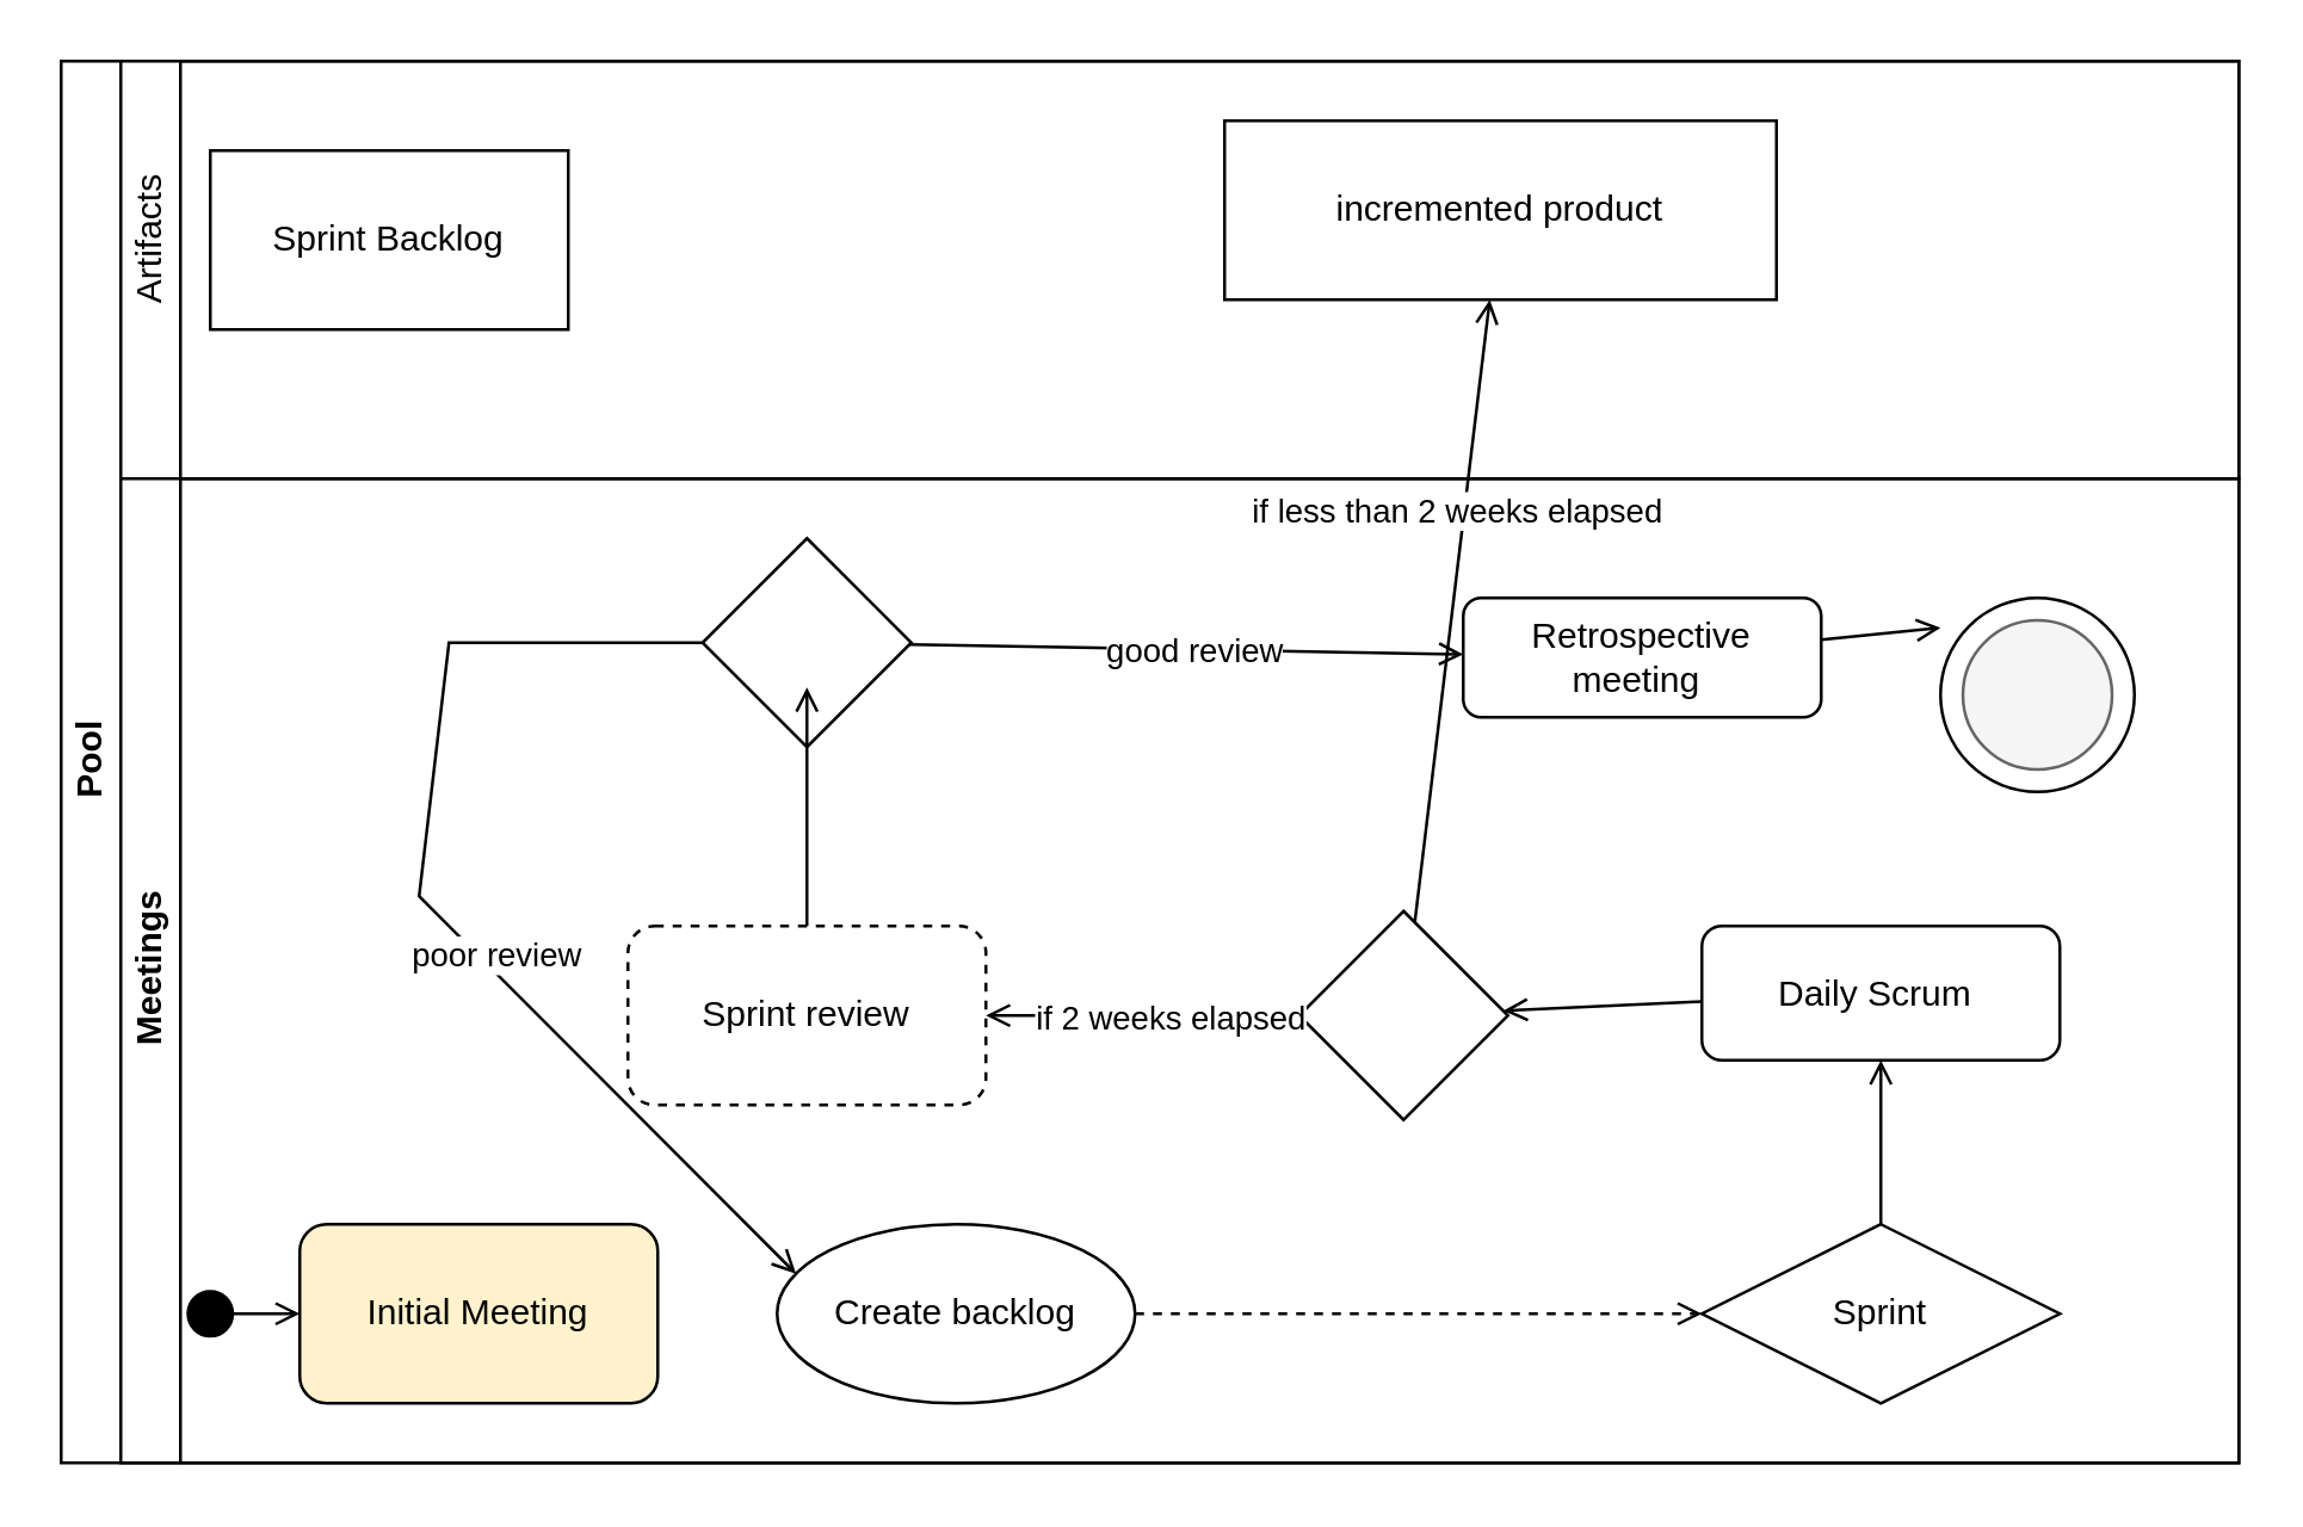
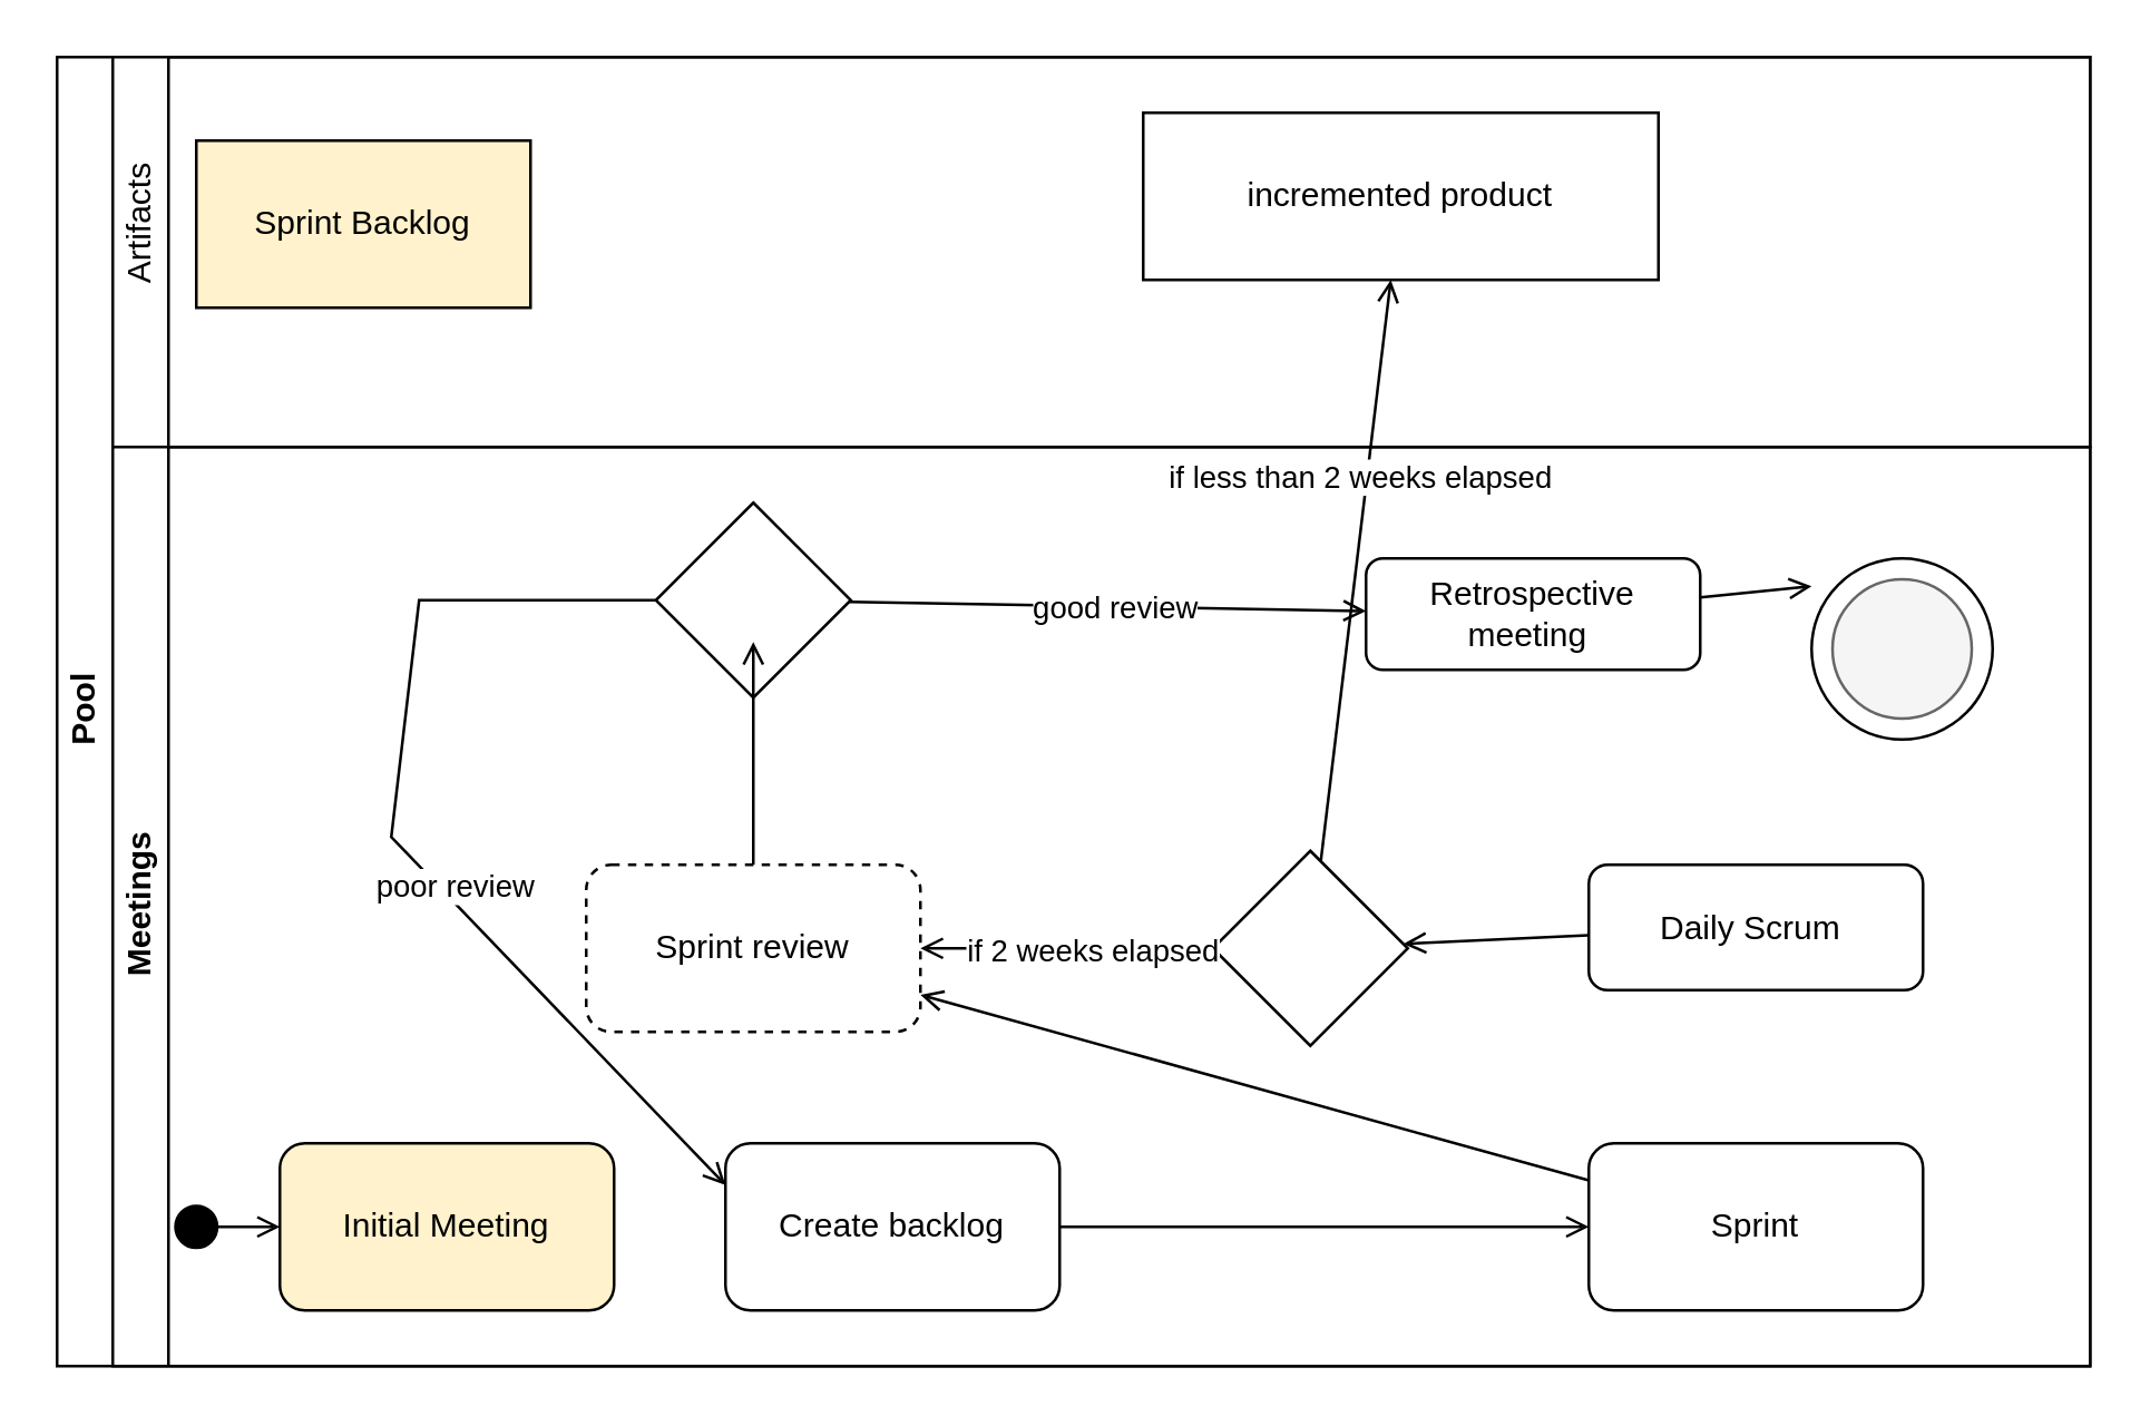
  <mxCell id="0" />
  <mxCell id="1" parent="0" />
  <mxCell id="2" value="Pool" style="swimlane;html=1;childLayout=stackLayout;resizeParent=1;resizeParentMax=0;horizontal=0;startSize=20;horizontalStack=0;" parent="1" vertex="1"><mxGeometry x="20" y="20" width="730" height="470" as="geometry" /></mxCell>
  <mxCell id="3" value="" style="swimlane;html=1;startSize=20;horizontal=0;" parent="2" vertex="1"><mxGeometry x="20" width="710" height="140" as="geometry"><mxRectangle x="20" width="710" height="40" as="alternateBounds" /></mxGeometry></mxCell>
  <mxCell id="4" value="Artifacts" style="text;html=1;strokeColor=none;fillColor=none;align=center;verticalAlign=middle;whiteSpace=wrap;rounded=0;rotation=-90;" parent="3" vertex="1"><mxGeometry x="-20" y="45" width="60" height="30" as="geometry" /></mxCell>
  <mxCell id="5" value="incremented product" style="rounded=0;whiteSpace=wrap;html=1;" parent="3" vertex="1"><mxGeometry x="370" y="20" width="185" height="60" as="geometry" /></mxCell>
- <mxCell id="6" value="Sprint Backlog" style="rounded=0;whiteSpace=wrap;html=1;" parent="3" vertex="1"><mxGeometry x="30" y="30" width="120" height="60" as="geometry" /></mxCell>
+ <mxCell id="6" value="Sprint Backlog" style="rounded=0;whiteSpace=wrap;html=1;fillColor=#fff2cc;" parent="3" vertex="1"><mxGeometry x="30" y="30" width="120" height="60" as="geometry" /></mxCell>
  <mxCell id="7" value="Meetings" style="swimlane;html=1;startSize=20;horizontal=0;" parent="2" vertex="1"><mxGeometry x="20" y="140" width="710" height="330" as="geometry" /></mxCell>
  <mxCell id="8" value="" style="endArrow=open;html=1;rounded=0;endFill=0;startArrow=oval;startFill=1;endSize=6;targetPerimeterSpacing=0;sourcePerimeterSpacing=0;startSize=15;" parent="7" target="12" edge="1"><mxGeometry width="50" height="50" relative="1" as="geometry"><mxPoint x="30" y="280" as="sourcePoint" /><mxPoint x="60" y="70" as="targetPoint" /></mxGeometry></mxCell>
- <mxCell id="9" value="Create backlog" style="ellipse;whiteSpace=wrap;html=1;" parent="7" vertex="1"><mxGeometry x="220" y="250" width="120" height="60" as="geometry" /></mxCell>
- <mxCell id="10" value="" style="endArrow=open;html=1;rounded=0;endFill=0;dashed=1;" parent="7" source="9" target="11" edge="1"><mxGeometry width="50" height="50" relative="1" as="geometry"><mxPoint x="510" y="280" as="sourcePoint" /><mxPoint x="500" y="279.5" as="targetPoint" /></mxGeometry></mxCell>
- <mxCell id="11" value="Sprint" style="rhombus;whiteSpace=wrap;html=1;" parent="7" vertex="1"><mxGeometry x="530" y="250" width="120" height="60" as="geometry" /></mxCell>
+ <mxCell id="9" value="Create backlog" style="rounded=1;whiteSpace=wrap;html=1;" parent="7" vertex="1"><mxGeometry x="220" y="250" width="120" height="60" as="geometry" /></mxCell>
+ <mxCell id="10" value="" style="endArrow=open;html=1;rounded=0;endFill=0;" parent="7" source="9" target="11" edge="1"><mxGeometry width="50" height="50" relative="1" as="geometry"><mxPoint x="510" y="280" as="sourcePoint" /><mxPoint x="500" y="279.5" as="targetPoint" /></mxGeometry></mxCell>
+ <mxCell id="11" value="Sprint" style="rounded=1;whiteSpace=wrap;html=1;" parent="7" vertex="1"><mxGeometry x="530" y="250" width="120" height="60" as="geometry" /></mxCell>
  <mxCell id="12" value="Initial Meeting" style="rounded=1;whiteSpace=wrap;html=1;fillColor=#fff2cc;" parent="7" vertex="1"><mxGeometry x="60" y="250" width="120" height="60" as="geometry" /></mxCell>
  <mxCell id="13" value="Daily Scrum&amp;nbsp;" style="rounded=1;whiteSpace=wrap;html=1;" parent="7" vertex="1"><mxGeometry x="530" y="150" width="120" height="45" as="geometry" /></mxCell>
- <mxCell id="14" value="" style="endArrow=open;html=1;rounded=0;endFill=0;" parent="7" source="11" target="13" edge="1"><mxGeometry width="50" height="50" relative="1" as="geometry"><mxPoint x="500" y="290" as="sourcePoint" /><mxPoint x="540" y="290" as="targetPoint" /></mxGeometry></mxCell>
+ <mxCell id="14" value="" style="endArrow=open;html=1;rounded=0;endFill=0;" parent="7" source="11" target="17" edge="1"><mxGeometry width="50" height="50" relative="1" as="geometry"><mxPoint x="500" y="290" as="sourcePoint" /><mxPoint x="540" y="290" as="targetPoint" /></mxGeometry></mxCell>
  <mxCell id="15" value="" style="rhombus;whiteSpace=wrap;html=1;" parent="7" vertex="1"><mxGeometry x="395" y="145" width="70" height="70" as="geometry" /></mxCell>
  <mxCell id="16" value="" style="endArrow=open;html=1;rounded=0;endFill=0;" parent="7" source="13" target="15" edge="1"><mxGeometry width="50" height="50" relative="1" as="geometry"><mxPoint x="500" y="290" as="sourcePoint" /><mxPoint x="540" y="290" as="targetPoint" /></mxGeometry></mxCell>
  <mxCell id="17" value="Sprint review" style="rounded=1;whiteSpace=wrap;html=1;dashed=1;" parent="7" vertex="1"><mxGeometry x="170" y="150" width="120" height="60" as="geometry" /></mxCell>
  <mxCell id="18" value="" style="endArrow=open;html=1;rounded=0;endFill=0;" parent="7" source="15" target="17" edge="1"><mxGeometry width="50" height="50" relative="1" as="geometry"><mxPoint x="510" y="300" as="sourcePoint" /><mxPoint x="250" y="180" as="targetPoint" /></mxGeometry></mxCell>
  <mxCell id="19" value="if 2 weeks elapsed" style="edgeLabel;html=1;align=center;verticalAlign=middle;resizable=0;points=[];" parent="18" vertex="1" connectable="0"><mxGeometry x="0.184" y="2" relative="1" as="geometry"><mxPoint x="18" y="-2" as="offset" /></mxGeometry></mxCell>
  <mxCell id="20" value="" style="rhombus;whiteSpace=wrap;html=1;" parent="7" vertex="1"><mxGeometry x="195" y="20" width="70" height="70" as="geometry" /></mxCell>
  <mxCell id="21" value="" style="endArrow=open;html=1;rounded=0;endFill=0;entryX=0;entryY=0.25;entryDx=0;entryDy=0;" parent="7" source="20" target="9" edge="1"><mxGeometry width="50" height="50" relative="1" as="geometry"><mxPoint x="195" y="54.58" as="sourcePoint" /><mxPoint x="110" y="190" as="targetPoint" /><Array as="points"><mxPoint x="110" y="55" /><mxPoint x="100" y="140" /></Array></mxGeometry></mxCell>
  <mxCell id="22" value="poor review" style="edgeLabel;html=1;align=center;verticalAlign=middle;resizable=0;points=[];" parent="21" vertex="1" connectable="0"><mxGeometry x="0.121" y="-1" relative="1" as="geometry"><mxPoint x="8" y="1" as="offset" /></mxGeometry></mxCell>
  <mxCell id="23" value="Retrospective meeting&amp;nbsp;" style="rounded=1;whiteSpace=wrap;html=1;" parent="7" vertex="1"><mxGeometry x="450" y="40" width="120" height="40" as="geometry" /></mxCell>
  <mxCell id="24" value="" style="endArrow=open;html=1;rounded=0;endFill=0;" parent="7" source="20" target="23" edge="1"><mxGeometry width="50" height="50" relative="1" as="geometry"><mxPoint x="550" y="200" as="sourcePoint" /><mxPoint x="360" y="55" as="targetPoint" /></mxGeometry></mxCell>
  <mxCell id="25" value="good review" style="edgeLabel;html=1;align=center;verticalAlign=middle;resizable=0;points=[];" parent="24" vertex="1" connectable="0"><mxGeometry x="0.154" y="-1" relative="1" as="geometry"><mxPoint x="-12" y="-1" as="offset" /></mxGeometry></mxCell>
  <mxCell id="26" value="" style="ellipse;whiteSpace=wrap;html=1;aspect=fixed;" parent="7" vertex="1"><mxGeometry x="610" y="40" width="65" height="65" as="geometry" /></mxCell>
  <mxCell id="27" value="" style="ellipse;whiteSpace=wrap;html=1;aspect=fixed;fillColor=#f5f5f5;strokeColor=#666666;fontColor=#333333;" parent="7" vertex="1"><mxGeometry x="617.5" y="47.5" width="50" height="50" as="geometry" /></mxCell>
  <mxCell id="28" value="" style="endArrow=open;html=1;rounded=0;endFill=0;" parent="2" source="15" target="5" edge="1"><mxGeometry width="50" height="50" relative="1" as="geometry"><mxPoint x="560" y="310" as="sourcePoint" /><mxPoint x="450" y="160" as="targetPoint" /></mxGeometry></mxCell>
  <mxCell id="29" value="if less than 2 weeks elapsed" style="edgeLabel;html=1;align=center;verticalAlign=middle;resizable=0;points=[];" parent="28" vertex="1" connectable="0"><mxGeometry x="0.321" y="3" relative="1" as="geometry"><mxPoint as="offset" /></mxGeometry></mxCell>
  <mxCell id="30" value="" style="endArrow=open;html=1;rounded=0;endFill=0;" parent="1" source="17" edge="1"><mxGeometry width="50" height="50" relative="1" as="geometry"><mxPoint x="580" y="330" as="sourcePoint" /><mxPoint x="270" y="230" as="targetPoint" /></mxGeometry></mxCell>
  <mxCell id="31" value="" style="endArrow=open;html=1;rounded=0;endFill=0;" parent="1" source="23" edge="1"><mxGeometry width="50" height="50" relative="1" as="geometry"><mxPoint x="580" y="330" as="sourcePoint" /><mxPoint x="650" y="210" as="targetPoint" /></mxGeometry></mxCell>
